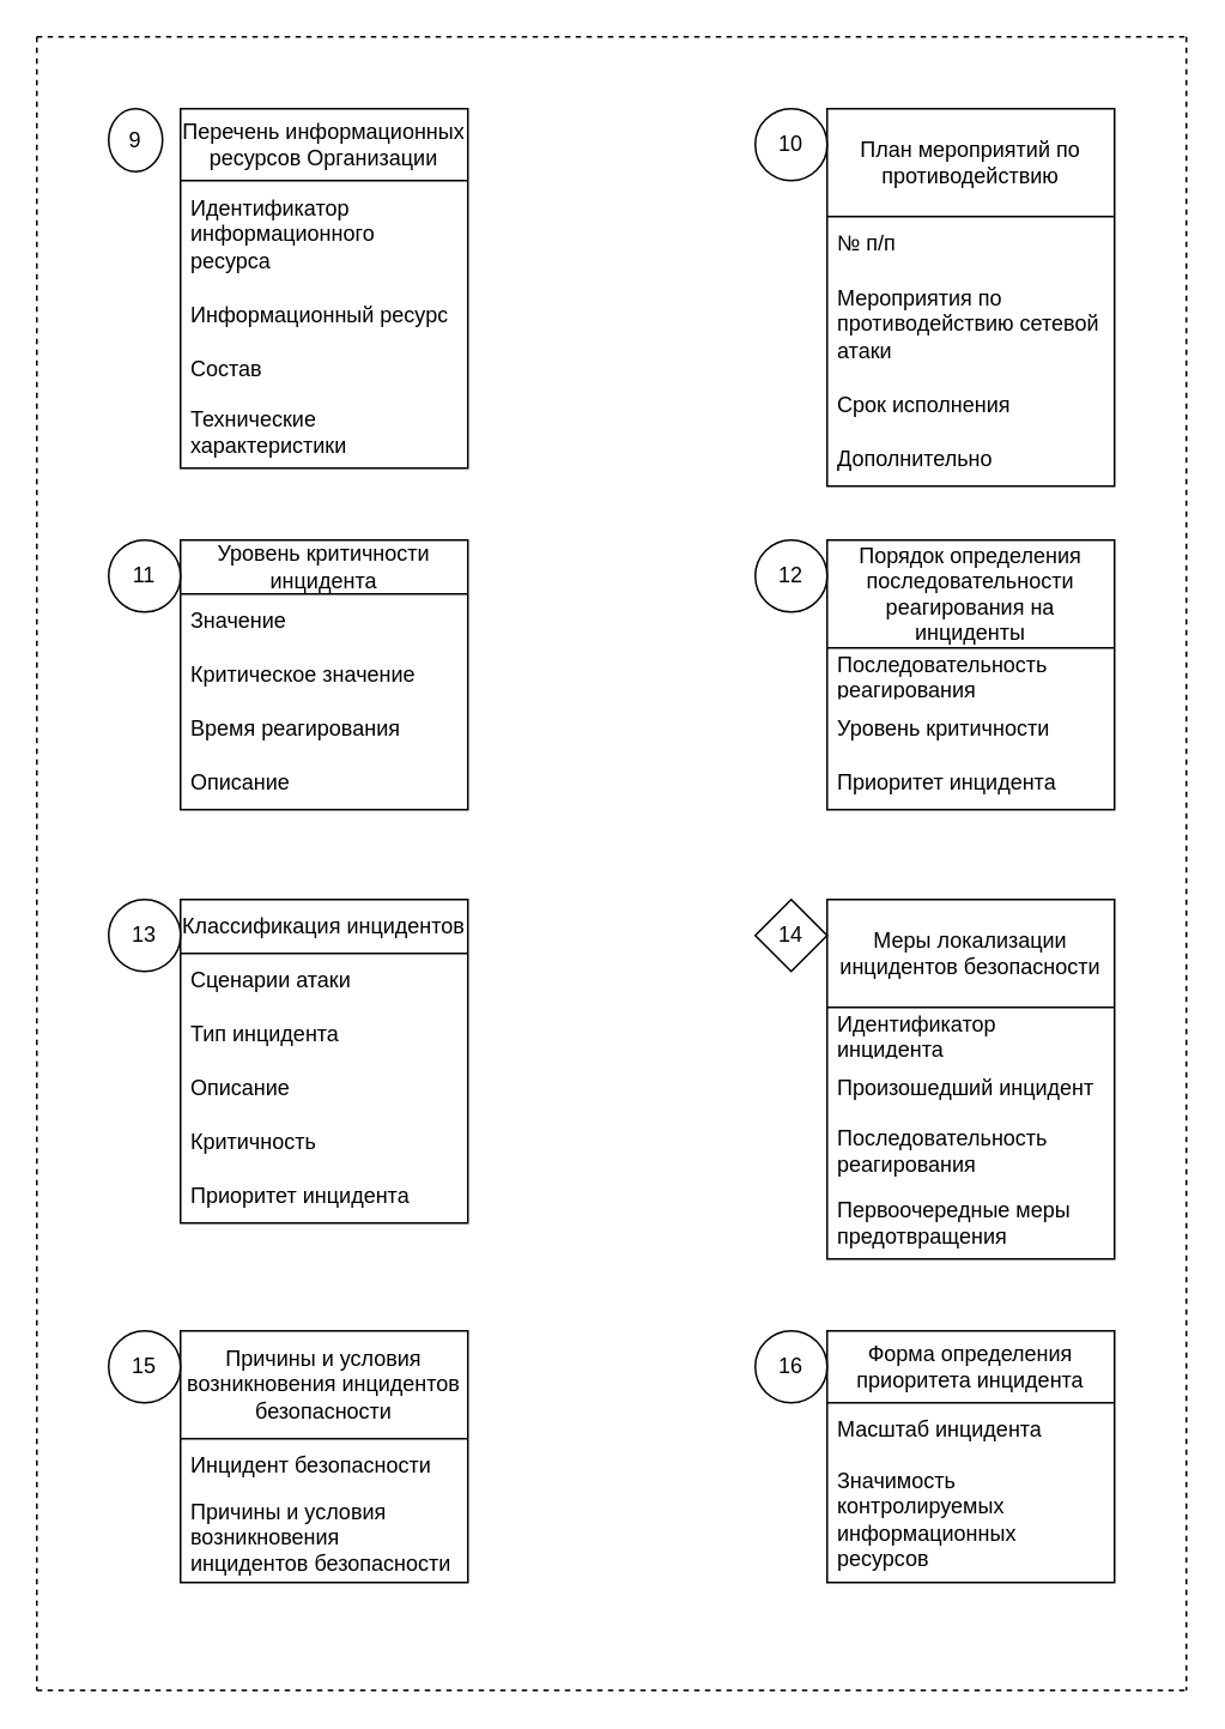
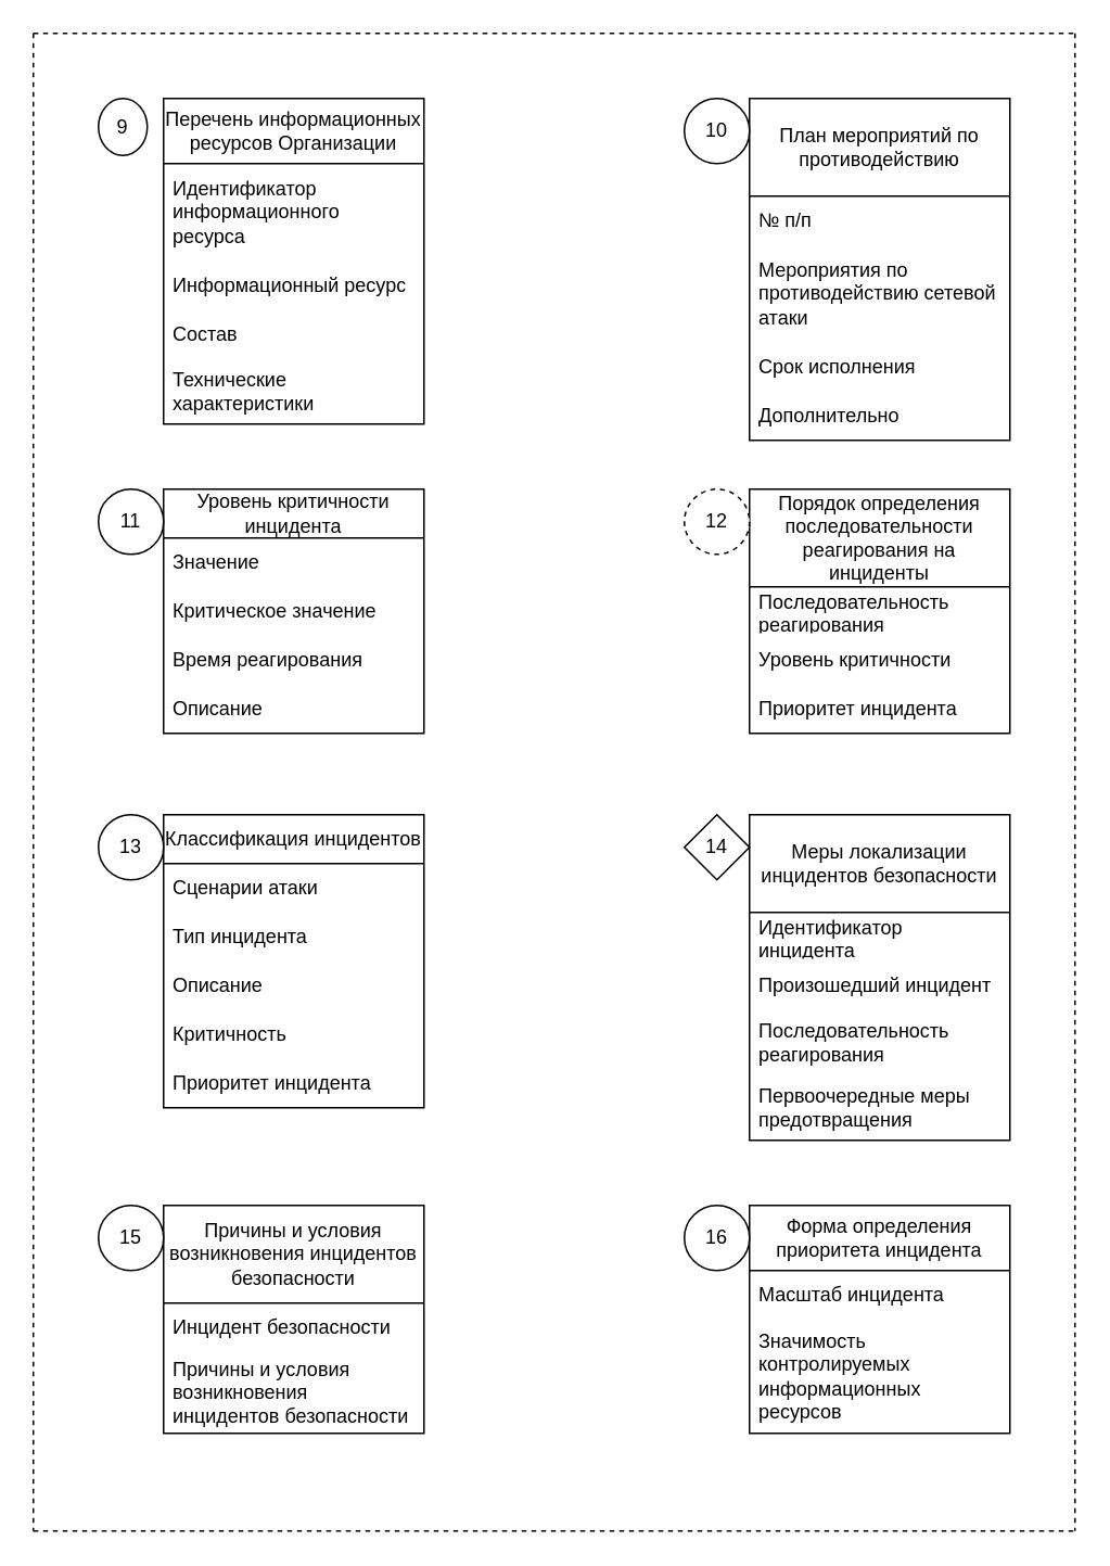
  <mxCell id="0" />
  <mxCell id="1" parent="0" />
  <mxCell id="2" value="" style="endArrow=none;dashed=1;html=1;rounded=0;" parent="1" edge="1"><mxGeometry width="50" height="50" relative="1" as="geometry"><mxPoint x="20" y="20" as="sourcePoint" /><mxPoint x="660" y="20" as="targetPoint" /></mxGeometry></mxCell>
  <mxCell id="3" value="" style="endArrow=none;dashed=1;html=1;rounded=0;" parent="1" edge="1"><mxGeometry width="50" height="50" relative="1" as="geometry"><mxPoint x="20" y="940" as="sourcePoint" /><mxPoint x="660" y="940" as="targetPoint" /></mxGeometry></mxCell>
  <mxCell id="4" value="" style="endArrow=none;dashed=1;html=1;rounded=0;" parent="1" edge="1"><mxGeometry width="50" height="50" relative="1" as="geometry"><mxPoint x="20" y="20" as="sourcePoint" /><mxPoint x="20" y="940" as="targetPoint" /></mxGeometry></mxCell>
  <mxCell id="5" value="" style="endArrow=none;dashed=1;html=1;rounded=0;" parent="1" edge="1"><mxGeometry width="50" height="50" relative="1" as="geometry"><mxPoint x="660" y="20" as="sourcePoint" /><mxPoint x="660" y="940" as="targetPoint" /></mxGeometry></mxCell>
  <mxCell id="6" value="Меры локализации инцидентов безопасности" style="swimlane;fontStyle=0;childLayout=stackLayout;horizontal=1;startSize=60;horizontalStack=0;resizeParent=1;resizeParentMax=0;resizeLast=0;collapsible=1;marginBottom=0;whiteSpace=wrap;html=1;" parent="1" vertex="1"><mxGeometry x="460" y="500" width="160" height="200" as="geometry" /></mxCell>
  <mxCell id="7" value="Идентификатор инцидента" style="text;strokeColor=none;fillColor=none;align=left;verticalAlign=middle;spacingLeft=4;spacingRight=4;overflow=hidden;points=[[0,0.5],[1,0.5]];portConstraint=eastwest;rotatable=0;whiteSpace=wrap;html=1;" parent="6" vertex="1"><mxGeometry y="60" width="160" height="30" as="geometry" /></mxCell>
  <mxCell id="8" value="Произошедший инцидент" style="text;strokeColor=none;fillColor=none;align=left;verticalAlign=middle;spacingLeft=4;spacingRight=4;overflow=hidden;points=[[0,0.5],[1,0.5]];portConstraint=eastwest;rotatable=0;whiteSpace=wrap;html=1;" parent="6" vertex="1"><mxGeometry y="90" width="160" height="30" as="geometry" /></mxCell>
  <mxCell id="9" value="Последовательность реагирования" style="text;strokeColor=none;fillColor=none;align=left;verticalAlign=middle;spacingLeft=4;spacingRight=4;overflow=hidden;points=[[0,0.5],[1,0.5]];portConstraint=eastwest;rotatable=0;whiteSpace=wrap;html=1;" parent="6" vertex="1"><mxGeometry y="120" width="160" height="40" as="geometry" /></mxCell>
  <mxCell id="10" value="Первоочередные меры предотвращения" style="text;strokeColor=none;fillColor=none;align=left;verticalAlign=middle;spacingLeft=4;spacingRight=4;overflow=hidden;points=[[0,0.5],[1,0.5]];portConstraint=eastwest;rotatable=0;whiteSpace=wrap;html=1;" parent="6" vertex="1"><mxGeometry y="160" width="160" height="40" as="geometry" /></mxCell>
  <mxCell id="11" value="Классификация инцидентов" style="swimlane;fontStyle=0;childLayout=stackLayout;horizontal=1;startSize=30;horizontalStack=0;resizeParent=1;resizeParentMax=0;resizeLast=0;collapsible=1;marginBottom=0;whiteSpace=wrap;html=1;" parent="1" vertex="1"><mxGeometry x="100" y="500" width="160" height="180" as="geometry"><mxRectangle x="290" y="200" width="140" height="30" as="alternateBounds" /></mxGeometry></mxCell>
  <mxCell id="12" value="Сценарии атаки" style="text;strokeColor=none;fillColor=none;align=left;verticalAlign=middle;spacingLeft=4;spacingRight=4;overflow=hidden;points=[[0,0.5],[1,0.5]];portConstraint=eastwest;rotatable=0;whiteSpace=wrap;html=1;" parent="11" vertex="1"><mxGeometry y="30" width="160" height="30" as="geometry" /></mxCell>
  <mxCell id="13" value="&lt;div&gt;Тип инцидента&lt;/div&gt;" style="text;strokeColor=none;fillColor=none;align=left;verticalAlign=middle;spacingLeft=4;spacingRight=4;overflow=hidden;points=[[0,0.5],[1,0.5]];portConstraint=eastwest;rotatable=0;whiteSpace=wrap;html=1;" parent="11" vertex="1"><mxGeometry y="60" width="160" height="30" as="geometry" /></mxCell>
  <mxCell id="14" value="Описание" style="text;strokeColor=none;fillColor=none;align=left;verticalAlign=middle;spacingLeft=4;spacingRight=4;overflow=hidden;points=[[0,0.5],[1,0.5]];portConstraint=eastwest;rotatable=0;whiteSpace=wrap;html=1;" parent="11" vertex="1"><mxGeometry y="90" width="160" height="30" as="geometry" /></mxCell>
  <mxCell id="15" value="Критичность" style="text;strokeColor=none;fillColor=none;align=left;verticalAlign=middle;spacingLeft=4;spacingRight=4;overflow=hidden;points=[[0,0.5],[1,0.5]];portConstraint=eastwest;rotatable=0;whiteSpace=wrap;html=1;" parent="11" vertex="1"><mxGeometry y="120" width="160" height="30" as="geometry" /></mxCell>
  <mxCell id="16" value="Приоритет инцидента" style="text;strokeColor=none;fillColor=none;align=left;verticalAlign=middle;spacingLeft=4;spacingRight=4;overflow=hidden;points=[[0,0.5],[1,0.5]];portConstraint=eastwest;rotatable=0;whiteSpace=wrap;html=1;" parent="11" vertex="1"><mxGeometry y="150" width="160" height="30" as="geometry" /></mxCell>
  <mxCell id="17" value="Порядок определения последовательности реагирования на инциденты" style="swimlane;fontStyle=0;childLayout=stackLayout;horizontal=1;startSize=60;horizontalStack=0;resizeParent=1;resizeParentMax=0;resizeLast=0;collapsible=1;marginBottom=0;whiteSpace=wrap;html=1;" parent="1" vertex="1"><mxGeometry x="460" y="300" width="160" height="150" as="geometry"><mxRectangle x="520" y="360" width="200" height="60" as="alternateBounds" /></mxGeometry></mxCell>
  <mxCell id="18" value="Последовательность реагирования" style="text;strokeColor=none;fillColor=none;align=left;verticalAlign=middle;spacingLeft=4;spacingRight=4;overflow=hidden;points=[[0,0.5],[1,0.5]];portConstraint=eastwest;rotatable=0;whiteSpace=wrap;html=1;" parent="17" vertex="1"><mxGeometry y="60" width="160" height="30" as="geometry" /></mxCell>
  <mxCell id="19" value="Уровень критичности" style="text;strokeColor=none;fillColor=none;align=left;verticalAlign=middle;spacingLeft=4;spacingRight=4;overflow=hidden;points=[[0,0.5],[1,0.5]];portConstraint=eastwest;rotatable=0;whiteSpace=wrap;html=1;" parent="17" vertex="1"><mxGeometry y="90" width="160" height="30" as="geometry" /></mxCell>
  <mxCell id="20" value="Приоритет инцидента" style="text;strokeColor=none;fillColor=none;align=left;verticalAlign=middle;spacingLeft=4;spacingRight=4;overflow=hidden;points=[[0,0.5],[1,0.5]];portConstraint=eastwest;rotatable=0;whiteSpace=wrap;html=1;" parent="17" vertex="1"><mxGeometry y="120" width="160" height="30" as="geometry" /></mxCell>
  <mxCell id="21" value="План мероприятий по противодействию" style="swimlane;fontStyle=0;childLayout=stackLayout;horizontal=1;startSize=60;horizontalStack=0;resizeParent=1;resizeParentMax=0;resizeLast=0;collapsible=1;marginBottom=0;whiteSpace=wrap;html=1;" parent="1" vertex="1"><mxGeometry x="460" y="60" width="160" height="210" as="geometry" /></mxCell>
  <mxCell id="22" value="&lt;div&gt;№&amp;nbsp;&lt;span style=&quot;background-color: initial;&quot;&gt;п/п&lt;/span&gt;&lt;/div&gt;" style="text;strokeColor=none;fillColor=none;align=left;verticalAlign=middle;spacingLeft=4;spacingRight=4;overflow=hidden;points=[[0,0.5],[1,0.5]];portConstraint=eastwest;rotatable=0;whiteSpace=wrap;html=1;" parent="21" vertex="1"><mxGeometry y="60" width="160" height="30" as="geometry" /></mxCell>
  <mxCell id="23" value="Мероприятия по противодействию сетевой атаки" style="text;strokeColor=none;fillColor=none;align=left;verticalAlign=middle;spacingLeft=4;spacingRight=4;overflow=hidden;points=[[0,0.5],[1,0.5]];portConstraint=eastwest;rotatable=0;whiteSpace=wrap;html=1;" parent="21" vertex="1"><mxGeometry y="90" width="160" height="60" as="geometry" /></mxCell>
  <mxCell id="24" value="Срок исполнения" style="text;strokeColor=none;fillColor=none;align=left;verticalAlign=middle;spacingLeft=4;spacingRight=4;overflow=hidden;points=[[0,0.5],[1,0.5]];portConstraint=eastwest;rotatable=0;whiteSpace=wrap;html=1;" parent="21" vertex="1"><mxGeometry y="150" width="160" height="30" as="geometry" /></mxCell>
  <mxCell id="25" value="Дополнительно" style="text;strokeColor=none;fillColor=none;align=left;verticalAlign=middle;spacingLeft=4;spacingRight=4;overflow=hidden;points=[[0,0.5],[1,0.5]];portConstraint=eastwest;rotatable=0;whiteSpace=wrap;html=1;" parent="21" vertex="1"><mxGeometry y="180" width="160" height="30" as="geometry" /></mxCell>
  <mxCell id="26" value="Перечень информационных ресурсов Организации" style="swimlane;fontStyle=0;childLayout=stackLayout;horizontal=1;startSize=40;horizontalStack=0;resizeParent=1;resizeParentMax=0;resizeLast=0;collapsible=1;marginBottom=0;whiteSpace=wrap;html=1;" parent="1" vertex="1"><mxGeometry x="100" y="60" width="160" height="200" as="geometry" /></mxCell>
  <mxCell id="27" value="Идентификатор информационного ресурса" style="text;strokeColor=none;fillColor=none;align=left;verticalAlign=middle;spacingLeft=4;spacingRight=4;overflow=hidden;points=[[0,0.5],[1,0.5]];portConstraint=eastwest;rotatable=0;whiteSpace=wrap;html=1;" parent="26" vertex="1"><mxGeometry y="40" width="160" height="60" as="geometry" /></mxCell>
  <mxCell id="28" value="Информационный ресурс" style="text;strokeColor=none;fillColor=none;align=left;verticalAlign=middle;spacingLeft=4;spacingRight=4;overflow=hidden;points=[[0,0.5],[1,0.5]];portConstraint=eastwest;rotatable=0;whiteSpace=wrap;html=1;" parent="26" vertex="1"><mxGeometry y="100" width="160" height="30" as="geometry" /></mxCell>
  <mxCell id="29" value="Состав" style="text;strokeColor=none;fillColor=none;align=left;verticalAlign=middle;spacingLeft=4;spacingRight=4;overflow=hidden;points=[[0,0.5],[1,0.5]];portConstraint=eastwest;rotatable=0;whiteSpace=wrap;html=1;" parent="26" vertex="1"><mxGeometry y="130" width="160" height="30" as="geometry" /></mxCell>
  <mxCell id="30" value="Технические характеристики" style="text;strokeColor=none;fillColor=none;align=left;verticalAlign=middle;spacingLeft=4;spacingRight=4;overflow=hidden;points=[[0,0.5],[1,0.5]];portConstraint=eastwest;rotatable=0;whiteSpace=wrap;html=1;" parent="26" vertex="1"><mxGeometry y="160" width="160" height="40" as="geometry" /></mxCell>
  <mxCell id="31" value="Уровень критичности инцидента" style="swimlane;fontStyle=0;childLayout=stackLayout;horizontal=1;startSize=30;horizontalStack=0;resizeParent=1;resizeParentMax=0;resizeLast=0;collapsible=1;marginBottom=0;whiteSpace=wrap;html=1;" parent="1" vertex="1"><mxGeometry x="100" y="300" width="160" height="150" as="geometry" /></mxCell>
  <mxCell id="32" value="&lt;div&gt;Значение&lt;/div&gt;" style="text;strokeColor=none;fillColor=none;align=left;verticalAlign=middle;spacingLeft=4;spacingRight=4;overflow=hidden;points=[[0,0.5],[1,0.5]];portConstraint=eastwest;rotatable=0;whiteSpace=wrap;html=1;" parent="31" vertex="1"><mxGeometry y="30" width="160" height="30" as="geometry" /></mxCell>
  <mxCell id="33" value="Критическое значение" style="text;strokeColor=none;fillColor=none;align=left;verticalAlign=middle;spacingLeft=4;spacingRight=4;overflow=hidden;points=[[0,0.5],[1,0.5]];portConstraint=eastwest;rotatable=0;whiteSpace=wrap;html=1;" parent="31" vertex="1"><mxGeometry y="60" width="160" height="30" as="geometry" /></mxCell>
  <mxCell id="34" value="Время реагирования" style="text;strokeColor=none;fillColor=none;align=left;verticalAlign=middle;spacingLeft=4;spacingRight=4;overflow=hidden;points=[[0,0.5],[1,0.5]];portConstraint=eastwest;rotatable=0;whiteSpace=wrap;html=1;" parent="31" vertex="1"><mxGeometry y="90" width="160" height="30" as="geometry" /></mxCell>
  <mxCell id="35" value="Описание" style="text;strokeColor=none;fillColor=none;align=left;verticalAlign=middle;spacingLeft=4;spacingRight=4;overflow=hidden;points=[[0,0.5],[1,0.5]];portConstraint=eastwest;rotatable=0;whiteSpace=wrap;html=1;" parent="31" vertex="1"><mxGeometry y="120" width="160" height="30" as="geometry" /></mxCell>
  <mxCell id="36" value="Форма определения приоритета инцидента" style="swimlane;fontStyle=0;childLayout=stackLayout;horizontal=1;startSize=40;horizontalStack=0;resizeParent=1;resizeParentMax=0;resizeLast=0;collapsible=1;marginBottom=0;whiteSpace=wrap;html=1;" parent="1" vertex="1"><mxGeometry x="460" y="740" width="160" height="140" as="geometry" /></mxCell>
  <mxCell id="37" value="&lt;div&gt;Масштаб инцидента&lt;/div&gt;" style="text;strokeColor=none;fillColor=none;align=left;verticalAlign=middle;spacingLeft=4;spacingRight=4;overflow=hidden;points=[[0,0.5],[1,0.5]];portConstraint=eastwest;rotatable=0;whiteSpace=wrap;html=1;" parent="36" vertex="1"><mxGeometry y="40" width="160" height="30" as="geometry" /></mxCell>
  <mxCell id="38" value="Значимость контролируемых информационных ресурсов" style="text;strokeColor=none;fillColor=none;align=left;verticalAlign=middle;spacingLeft=4;spacingRight=4;overflow=hidden;points=[[0,0.5],[1,0.5]];portConstraint=eastwest;rotatable=0;whiteSpace=wrap;html=1;" parent="36" vertex="1"><mxGeometry y="70" width="160" height="70" as="geometry" /></mxCell>
  <mxCell id="39" value="Причины и условия возникновения инцидентов безопасности" style="swimlane;fontStyle=0;childLayout=stackLayout;horizontal=1;startSize=60;horizontalStack=0;resizeParent=1;resizeParentMax=0;resizeLast=0;collapsible=1;marginBottom=0;whiteSpace=wrap;html=1;" parent="1" vertex="1"><mxGeometry x="100" y="740" width="160" height="140" as="geometry" /></mxCell>
  <mxCell id="40" value="Инцидент безопасности" style="text;strokeColor=none;fillColor=none;align=left;verticalAlign=middle;spacingLeft=4;spacingRight=4;overflow=hidden;points=[[0,0.5],[1,0.5]];portConstraint=eastwest;rotatable=0;whiteSpace=wrap;html=1;" parent="39" vertex="1"><mxGeometry y="60" width="160" height="30" as="geometry" /></mxCell>
  <mxCell id="41" value="Причины и условия возникновения инцидентов безопасности" style="text;strokeColor=none;fillColor=none;align=left;verticalAlign=middle;spacingLeft=4;spacingRight=4;overflow=hidden;points=[[0,0.5],[1,0.5]];portConstraint=eastwest;rotatable=0;whiteSpace=wrap;html=1;" parent="39" vertex="1"><mxGeometry y="90" width="160" height="50" as="geometry" /></mxCell>
  <mxCell id="42" value="9" style="ellipse;whiteSpace=wrap;html=1;aspect=fixed;" vertex="1" parent="1"><mxGeometry x="60" y="60" width="30" height="35" as="geometry" /></mxCell>
  <mxCell id="43" value="10" style="ellipse;whiteSpace=wrap;html=1;aspect=fixed;" vertex="1" parent="1"><mxGeometry x="420" y="60" width="40" height="40" as="geometry" /></mxCell>
  <mxCell id="44" value="11" style="ellipse;whiteSpace=wrap;html=1;aspect=fixed;" vertex="1" parent="1"><mxGeometry x="60" y="300" width="40" height="40" as="geometry" /></mxCell>
- <mxCell id="45" value="12" style="ellipse;whiteSpace=wrap;html=1;aspect=fixed;" vertex="1" parent="1"><mxGeometry x="420" y="300" width="40" height="40" as="geometry" /></mxCell>
+ <mxCell id="45" value="12" style="ellipse;whiteSpace=wrap;html=1;aspect=fixed;dashed=1;" vertex="1" parent="1"><mxGeometry x="420" y="300" width="40" height="40" as="geometry" /></mxCell>
  <mxCell id="46" value="13" style="ellipse;whiteSpace=wrap;html=1;aspect=fixed;" vertex="1" parent="1"><mxGeometry x="60" y="500" width="40" height="40" as="geometry" /></mxCell>
  <mxCell id="47" value="14" style="rhombus;whiteSpace=wrap;html=1;aspect=fixed;" vertex="1" parent="1"><mxGeometry x="420" y="500" width="40" height="40" as="geometry" /></mxCell>
  <mxCell id="48" value="15" style="ellipse;whiteSpace=wrap;html=1;aspect=fixed;" vertex="1" parent="1"><mxGeometry x="60" y="740" width="40" height="40" as="geometry" /></mxCell>
  <mxCell id="49" value="16" style="ellipse;whiteSpace=wrap;html=1;aspect=fixed;" vertex="1" parent="1"><mxGeometry x="420" y="740" width="40" height="40" as="geometry" /></mxCell>
